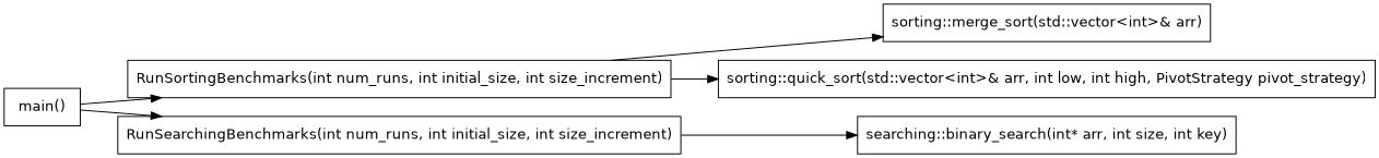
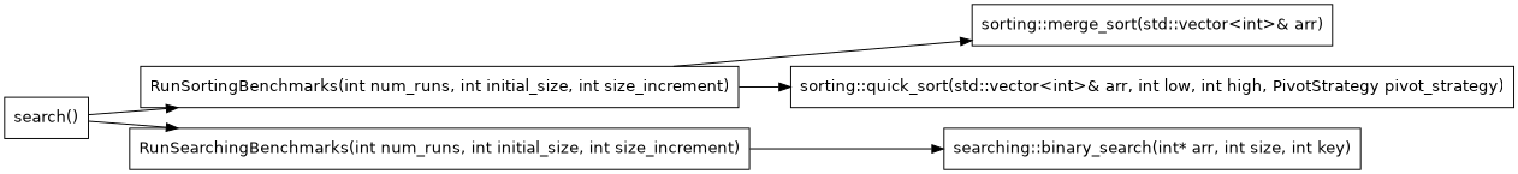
  digraph {
    rankdir=LR
    fontname="DejaVu Sans"
    node [shape=box fontname="DejaVu Sans"]
    edge [fontname="DejaVu Sans"]
-   n1 [label="main()"]
+   n1 [label="search()"]
    n2 [label="RunSortingBenchmarks(int num_runs, int initial_size, int size_increment)"]
    n3 [label="RunSearchingBenchmarks(int num_runs, int initial_size, int size_increment)"]
    n4 [label="sorting::merge_sort(std::vector<int>& arr)"]
    n5 [label="sorting::quick_sort(std::vector<int>& arr, int low, int high, PivotStrategy pivot_strategy)"]
    n6 [label="searching::binary_search(int* arr, int size, int key)"]
    n1 -> n2
    n1 -> n3
    n2 -> n4
    n2 -> n5
    n3 -> n6
  }
